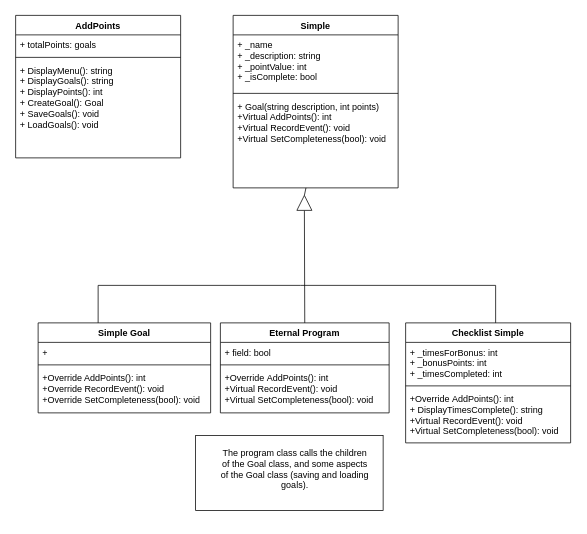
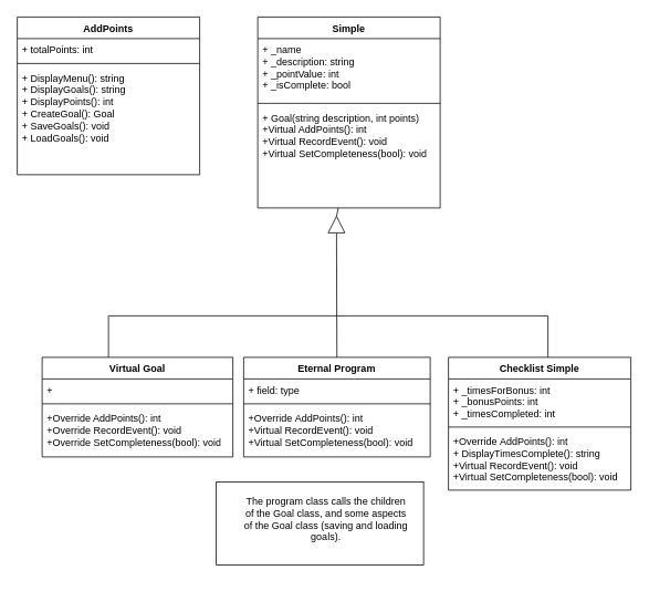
  <mxCell id="0" />
  <mxCell id="1" parent="0" />
  <mxCell id="2" value="" style="rounded=0;whiteSpace=wrap;html=1;" vertex="1" parent="1"><mxGeometry x="260" y="580" width="250" height="100" as="geometry" /></mxCell>
  <mxCell id="3" value="Simple" style="swimlane;fontStyle=1;align=center;verticalAlign=top;childLayout=stackLayout;horizontal=1;startSize=26;horizontalStack=0;resizeParent=1;resizeParentMax=0;resizeLast=0;collapsible=1;marginBottom=0;whiteSpace=wrap;html=1;" vertex="1" parent="1"><mxGeometry x="310" y="20" width="220" height="230" as="geometry" /></mxCell>
  <mxCell id="4" value="&lt;div&gt;+ _name&lt;/div&gt;+ _description: string&lt;div&gt;+ _pointValue: int&lt;/div&gt;&lt;div&gt;+ _isComplete: bool&lt;br&gt;&lt;/div&gt;" style="text;strokeColor=none;fillColor=none;align=left;verticalAlign=top;spacingLeft=4;spacingRight=4;overflow=hidden;rotatable=0;points=[[0,0.5],[1,0.5]];portConstraint=eastwest;whiteSpace=wrap;html=1;" vertex="1" parent="3"><mxGeometry y="26" width="220" height="74" as="geometry" /></mxCell>
  <mxCell id="5" value="" style="line;strokeWidth=1;fillColor=none;align=left;verticalAlign=middle;spacingTop=-1;spacingLeft=3;spacingRight=3;rotatable=0;labelPosition=right;points=[];portConstraint=eastwest;strokeColor=inherit;" vertex="1" parent="3"><mxGeometry y="100" width="220" height="8" as="geometry" /></mxCell>
  <mxCell id="6" value="+ Goal(string description, int points)&lt;div&gt;+Virtual AddPoints(): int&lt;/div&gt;&lt;div&gt;&lt;span style=&quot;background-color: initial;&quot;&gt;+&lt;/span&gt;&lt;span style=&quot;background-color: initial;&quot;&gt;Virtual&lt;/span&gt;&lt;span style=&quot;background-color: initial;&quot;&gt;&amp;nbsp;RecordEvent(): void&lt;/span&gt;&lt;br&gt;&lt;/div&gt;&lt;div&gt;&lt;div&gt;+Virtual SetCompleteness(bool): void&lt;/div&gt;&lt;div&gt;&lt;br&gt;&lt;/div&gt;&lt;/div&gt;" style="text;strokeColor=none;fillColor=none;align=left;verticalAlign=top;spacingLeft=4;spacingRight=4;overflow=hidden;rotatable=0;points=[[0,0.5],[1,0.5]];portConstraint=eastwest;whiteSpace=wrap;html=1;" vertex="1" parent="3"><mxGeometry y="108" width="220" height="122" as="geometry" /></mxCell>
- <mxCell id="7" value="Simple Goal" style="swimlane;fontStyle=1;align=center;verticalAlign=top;childLayout=stackLayout;horizontal=1;startSize=26;horizontalStack=0;resizeParent=1;resizeParentMax=0;resizeLast=0;collapsible=1;marginBottom=0;whiteSpace=wrap;html=1;" vertex="1" parent="1"><mxGeometry x="50" y="430" width="230" height="120" as="geometry" /></mxCell>
+ <mxCell id="7" value="Virtual Goal" style="swimlane;fontStyle=1;align=center;verticalAlign=top;childLayout=stackLayout;horizontal=1;startSize=26;horizontalStack=0;resizeParent=1;resizeParentMax=0;resizeLast=0;collapsible=1;marginBottom=0;whiteSpace=wrap;html=1;" vertex="1" parent="1"><mxGeometry x="50" y="430" width="230" height="120" as="geometry" /></mxCell>
  <mxCell id="8" value="+" style="text;strokeColor=none;fillColor=none;align=left;verticalAlign=top;spacingLeft=4;spacingRight=4;overflow=hidden;rotatable=0;points=[[0,0.5],[1,0.5]];portConstraint=eastwest;whiteSpace=wrap;html=1;" vertex="1" parent="7"><mxGeometry y="26" width="230" height="26" as="geometry" /></mxCell>
  <mxCell id="9" value="" style="line;strokeWidth=1;fillColor=none;align=left;verticalAlign=middle;spacingTop=-1;spacingLeft=3;spacingRight=3;rotatable=0;labelPosition=right;points=[];portConstraint=eastwest;strokeColor=inherit;" vertex="1" parent="7"><mxGeometry y="52" width="230" height="8" as="geometry" /></mxCell>
  <mxCell id="10" value="+Override AddPoints(): int&lt;div&gt;&lt;div&gt;&lt;div&gt;+&lt;span style=&quot;background-color: initial;&quot;&gt;Override&lt;/span&gt;&lt;span style=&quot;background-color: initial;&quot;&gt;&amp;nbsp;RecordEvent(): void&lt;/span&gt;&lt;/div&gt;&lt;div&gt;&lt;div&gt;+Override SetCompleteness(bool): void&lt;/div&gt;&lt;div&gt;&lt;br&gt;&lt;/div&gt;&lt;/div&gt;&lt;/div&gt;&lt;div&gt;&lt;/div&gt;&lt;/div&gt;" style="text;strokeColor=none;fillColor=none;align=left;verticalAlign=top;spacingLeft=4;spacingRight=4;overflow=hidden;rotatable=0;points=[[0,0.5],[1,0.5]];portConstraint=eastwest;whiteSpace=wrap;html=1;" vertex="1" parent="7"><mxGeometry y="60" width="230" height="60" as="geometry" /></mxCell>
  <mxCell id="11" value="Eternal Program" style="swimlane;fontStyle=1;align=center;verticalAlign=top;childLayout=stackLayout;horizontal=1;startSize=26;horizontalStack=0;resizeParent=1;resizeParentMax=0;resizeLast=0;collapsible=1;marginBottom=0;whiteSpace=wrap;html=1;" vertex="1" parent="1"><mxGeometry x="293" y="430" width="225" height="120" as="geometry" /></mxCell>
- <mxCell id="12" value="+ field: bool" style="text;strokeColor=none;fillColor=none;align=left;verticalAlign=top;spacingLeft=4;spacingRight=4;overflow=hidden;rotatable=0;points=[[0,0.5],[1,0.5]];portConstraint=eastwest;whiteSpace=wrap;html=1;" vertex="1" parent="11"><mxGeometry y="26" width="225" height="26" as="geometry" /></mxCell>
+ <mxCell id="12" value="+ field: type" style="text;strokeColor=none;fillColor=none;align=left;verticalAlign=top;spacingLeft=4;spacingRight=4;overflow=hidden;rotatable=0;points=[[0,0.5],[1,0.5]];portConstraint=eastwest;whiteSpace=wrap;html=1;" vertex="1" parent="11"><mxGeometry y="26" width="225" height="26" as="geometry" /></mxCell>
  <mxCell id="13" value="" style="line;strokeWidth=1;fillColor=none;align=left;verticalAlign=middle;spacingTop=-1;spacingLeft=3;spacingRight=3;rotatable=0;labelPosition=right;points=[];portConstraint=eastwest;strokeColor=inherit;" vertex="1" parent="11"><mxGeometry y="52" width="225" height="8" as="geometry" /></mxCell>
  <mxCell id="14" value="+Override&amp;nbsp;AddPoints(): int&lt;div&gt;&lt;div&gt;+&lt;span style=&quot;background-color: initial;&quot;&gt;Virtual&lt;/span&gt;&lt;span style=&quot;background-color: initial;&quot;&gt;&amp;nbsp;RecordEvent(): void&lt;/span&gt;&lt;/div&gt;&lt;div&gt;&lt;div&gt;+Virtual SetCompleteness(bool): void&lt;/div&gt;&lt;div&gt;&lt;br&gt;&lt;/div&gt;&lt;/div&gt;&lt;/div&gt;" style="text;strokeColor=none;fillColor=none;align=left;verticalAlign=top;spacingLeft=4;spacingRight=4;overflow=hidden;rotatable=0;points=[[0,0.5],[1,0.5]];portConstraint=eastwest;whiteSpace=wrap;html=1;" vertex="1" parent="11"><mxGeometry y="60" width="225" height="60" as="geometry" /></mxCell>
  <mxCell id="15" value="Checklist Simple" style="swimlane;fontStyle=1;align=center;verticalAlign=top;childLayout=stackLayout;horizontal=1;startSize=26;horizontalStack=0;resizeParent=1;resizeParentMax=0;resizeLast=0;collapsible=1;marginBottom=0;whiteSpace=wrap;html=1;" vertex="1" parent="1"><mxGeometry x="540" y="430" width="220" height="160" as="geometry" /></mxCell>
  <mxCell id="16" value="+ _timesForBonus: int&lt;div&gt;+ _bonusPoints: int&lt;/div&gt;&lt;div&gt;+ _timesCompleted: int&lt;/div&gt;" style="text;strokeColor=none;fillColor=none;align=left;verticalAlign=top;spacingLeft=4;spacingRight=4;overflow=hidden;rotatable=0;points=[[0,0.5],[1,0.5]];portConstraint=eastwest;whiteSpace=wrap;html=1;" vertex="1" parent="15"><mxGeometry y="26" width="220" height="54" as="geometry" /></mxCell>
  <mxCell id="17" value="" style="line;strokeWidth=1;fillColor=none;align=left;verticalAlign=middle;spacingTop=-1;spacingLeft=3;spacingRight=3;rotatable=0;labelPosition=right;points=[];portConstraint=eastwest;strokeColor=inherit;" vertex="1" parent="15"><mxGeometry y="80" width="220" height="8" as="geometry" /></mxCell>
  <mxCell id="18" value="+Override&amp;nbsp;AddPoints(): int&lt;div&gt;+ DisplayTimesComplete(): string&lt;/div&gt;&lt;div&gt;&lt;div&gt;+&lt;span style=&quot;background-color: initial;&quot;&gt;Virtual&lt;/span&gt;&lt;span style=&quot;background-color: initial;&quot;&gt;&amp;nbsp;RecordEvent(): void&lt;/span&gt;&lt;/div&gt;&lt;div&gt;&lt;div&gt;+Virtual SetCompleteness(bool): void&lt;/div&gt;&lt;div&gt;&lt;br&gt;&lt;/div&gt;&lt;/div&gt;&lt;/div&gt;" style="text;strokeColor=none;fillColor=none;align=left;verticalAlign=top;spacingLeft=4;spacingRight=4;overflow=hidden;rotatable=0;points=[[0,0.5],[1,0.5]];portConstraint=eastwest;whiteSpace=wrap;html=1;" vertex="1" parent="15"><mxGeometry y="88" width="220" height="72" as="geometry" /></mxCell>
  <mxCell id="19" value="" style="endArrow=none;html=1;rounded=0;exitX=1;exitY=0.5;exitDx=0;exitDy=0;" edge="1" parent="1" source="21" target="6"><mxGeometry width="50" height="50" relative="1" as="geometry"><mxPoint x="390" y="380" as="sourcePoint" /><mxPoint x="440" y="330" as="targetPoint" /></mxGeometry></mxCell>
  <mxCell id="20" value="" style="endArrow=none;html=1;rounded=0;exitX=0.5;exitY=0;exitDx=0;exitDy=0;" edge="1" parent="1" source="11" target="21"><mxGeometry width="50" height="50" relative="1" as="geometry"><mxPoint x="405" y="380" as="sourcePoint" /><mxPoint x="405" y="160" as="targetPoint" /></mxGeometry></mxCell>
  <mxCell id="21" value="" style="triangle;whiteSpace=wrap;html=1;rotation=-90;" vertex="1" parent="1"><mxGeometry x="395" y="260" width="20" height="20" as="geometry" /></mxCell>
  <mxCell id="22" value="" style="endArrow=none;html=1;rounded=0;" edge="1" parent="1"><mxGeometry width="50" height="50" relative="1" as="geometry"><mxPoint x="130" y="430" as="sourcePoint" /><mxPoint x="400" y="380" as="targetPoint" /><Array as="points"><mxPoint x="130" y="380" /></Array></mxGeometry></mxCell>
  <mxCell id="23" value="" style="endArrow=none;html=1;rounded=0;" edge="1" parent="1"><mxGeometry width="50" height="50" relative="1" as="geometry"><mxPoint x="400" y="380" as="sourcePoint" /><mxPoint x="660" y="430" as="targetPoint" /><Array as="points"><mxPoint x="660" y="380" /></Array></mxGeometry></mxCell>
  <mxCell id="24" value="AddPoints" style="swimlane;fontStyle=1;align=center;verticalAlign=top;childLayout=stackLayout;horizontal=1;startSize=26;horizontalStack=0;resizeParent=1;resizeParentMax=0;resizeLast=0;collapsible=1;marginBottom=0;whiteSpace=wrap;html=1;" vertex="1" parent="1"><mxGeometry x="20" y="20" width="220" height="190" as="geometry" /></mxCell>
- <mxCell id="25" value="+ totalPoints: goals" style="text;strokeColor=none;fillColor=none;align=left;verticalAlign=top;spacingLeft=4;spacingRight=4;overflow=hidden;rotatable=0;points=[[0,0.5],[1,0.5]];portConstraint=eastwest;whiteSpace=wrap;html=1;" vertex="1" parent="24"><mxGeometry y="26" width="220" height="26" as="geometry" /></mxCell>
+ <mxCell id="25" value="+ totalPoints: int" style="text;strokeColor=none;fillColor=none;align=left;verticalAlign=top;spacingLeft=4;spacingRight=4;overflow=hidden;rotatable=0;points=[[0,0.5],[1,0.5]];portConstraint=eastwest;whiteSpace=wrap;html=1;" vertex="1" parent="24"><mxGeometry y="26" width="220" height="26" as="geometry" /></mxCell>
  <mxCell id="26" value="" style="line;strokeWidth=1;fillColor=none;align=left;verticalAlign=middle;spacingTop=-1;spacingLeft=3;spacingRight=3;rotatable=0;labelPosition=right;points=[];portConstraint=eastwest;strokeColor=inherit;" vertex="1" parent="24"><mxGeometry y="52" width="220" height="8" as="geometry" /></mxCell>
  <mxCell id="27" value="+ DisplayMenu(): string&lt;div&gt;+ DisplayGoals(): string&lt;div&gt;+ DisplayPoints(): int&lt;/div&gt;&lt;div&gt;+ CreateGoal(): Goal&lt;/div&gt;&lt;/div&gt;&lt;div&gt;&lt;div&gt;&lt;span style=&quot;background-color: initial;&quot;&gt;+ SaveGoals(): void&lt;/span&gt;&lt;br&gt;&lt;/div&gt;&lt;div&gt;+ LoadGoals(): void&lt;/div&gt;&lt;/div&gt;&lt;div&gt;&lt;br&gt;&lt;/div&gt;&lt;div&gt;&lt;br&gt;&lt;/div&gt;" style="text;strokeColor=none;fillColor=none;align=left;verticalAlign=top;spacingLeft=4;spacingRight=4;overflow=hidden;rotatable=0;points=[[0,0.5],[1,0.5]];portConstraint=eastwest;whiteSpace=wrap;html=1;" vertex="1" parent="24"><mxGeometry y="60" width="220" height="130" as="geometry" /></mxCell>
  <mxCell id="28" value="The program class calls the children of the Goal class, and some aspects of the Goal class (saving and loading goals)." style="text;html=1;align=center;verticalAlign=middle;whiteSpace=wrap;rounded=0;" vertex="1" parent="1"><mxGeometry x="290" y="560" width="205" height="130" as="geometry" /></mxCell>
